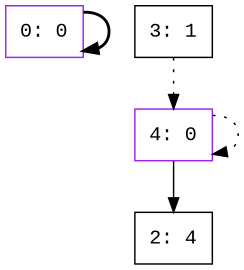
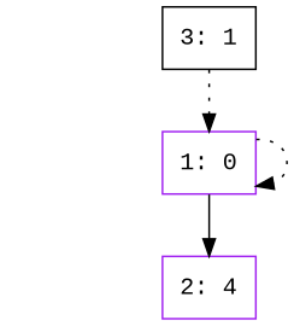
  digraph {
    fontname="Liberation Mono"
    node [color=purple fontname="Liberation Mono" shape=box]
    edge [color=black fontname="Liberation Mono" style=dotted]
-   n1 [label="0: 0"]
-   n2 [label="4: 0"]
-   n3 [color=black label="2: 4"]
+   n2 [label="1: 0"]
+   n3 [label="2: 4"]
    n4 [color=black label="3: 1"]
-   n1 -> n1 [style=bold]
    n2 -> n2
    n2 -> n3 [style=solid]
    n4 -> n2
  }
